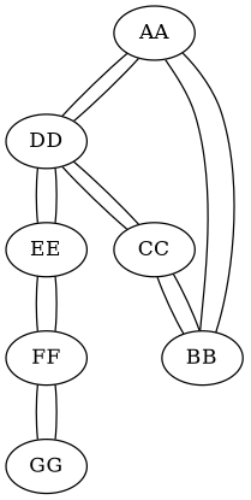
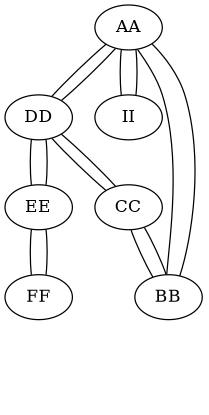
  graph {
    AA
    DD
+   II
    BB
    CC
    EE
    FF
-   GG
    AA -- DD
+   AA -- II
    AA -- BB
    DD -- AA
    DD -- CC
    DD -- EE
+   II -- AA
    BB -- AA
    BB -- CC
    CC -- DD
    CC -- BB
    EE -- DD
    EE -- FF
    FF -- EE
-   FF -- GG
-   GG -- FF
  }
